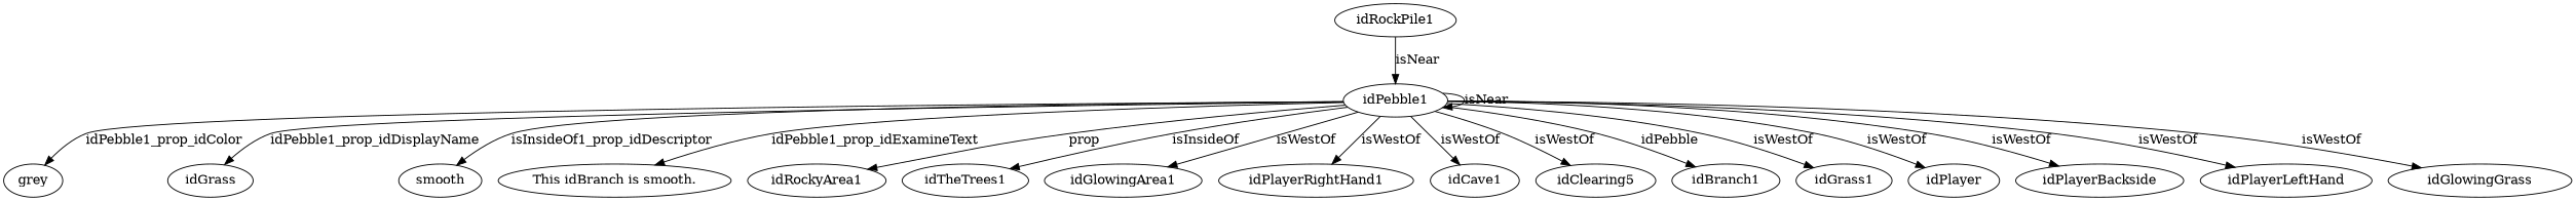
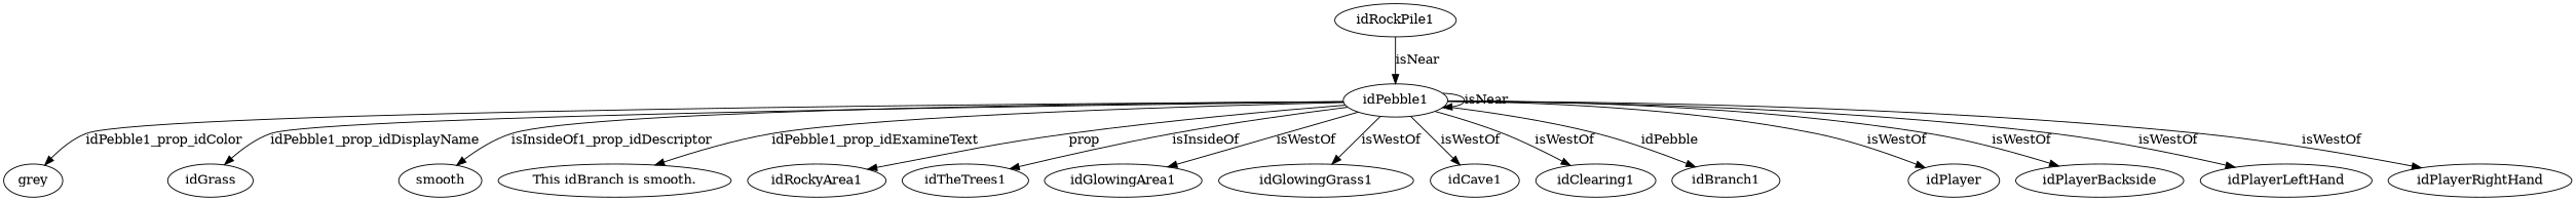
  digraph {
    idPebble1
    grey
    n3 [label=idGrass]
    smooth
    n5 [label="This idBranch is smooth."]
    idRockyArea1
    idTheTrees1
    idGlowingArea1
-   idGlowingGrass1 [label=idPlayerRightHand1]
+   idGlowingGrass1
    idCave1
-   idClearing1 [label=idClearing5]
+   idClearing1
    idBranch1
-   idGrass1
    idPlayer
    idPlayerBackside
    idPlayerLeftHand
-   idPlayerRightHand [label=idGlowingGrass]
+   idPlayerRightHand
    idRockPile1
    idPebble1 -> idPebble1 [label=isNear]
    idPebble1 -> grey [label=idPebble1_prop_idColor]
    idPebble1 -> n3 [label=idPebble1_prop_idDisplayName]
    idPebble1 -> smooth [label=isInsideOf1_prop_idDescriptor]
    idPebble1 -> n5 [label=idPebble1_prop_idExamineText]
    idPebble1 -> idRockyArea1 [label=prop]
    idPebble1 -> idTheTrees1 [label=isInsideOf]
    idPebble1 -> idGlowingArea1 [label=isWestOf]
    idPebble1 -> idGlowingGrass1 [label=isWestOf]
    idPebble1 -> idCave1 [label=isWestOf]
    idPebble1 -> idClearing1 [label=isWestOf]
    idPebble1 -> idBranch1 [label=idPebble]
-   idPebble1 -> idGrass1 [label=isWestOf]
    idPebble1 -> idPlayer [label=isWestOf]
    idPebble1 -> idPlayerBackside [label=isWestOf]
    idPebble1 -> idPlayerLeftHand [label=isWestOf]
    idPebble1 -> idPlayerRightHand [label=isWestOf]
    idRockPile1 -> idPebble1 [label=isNear]
  }
